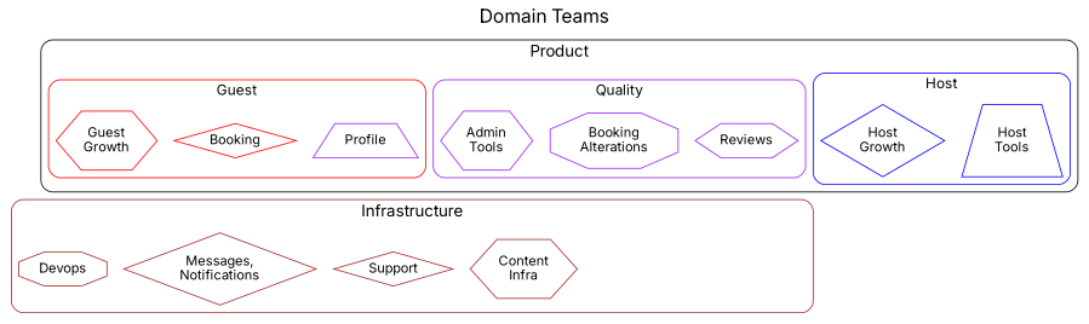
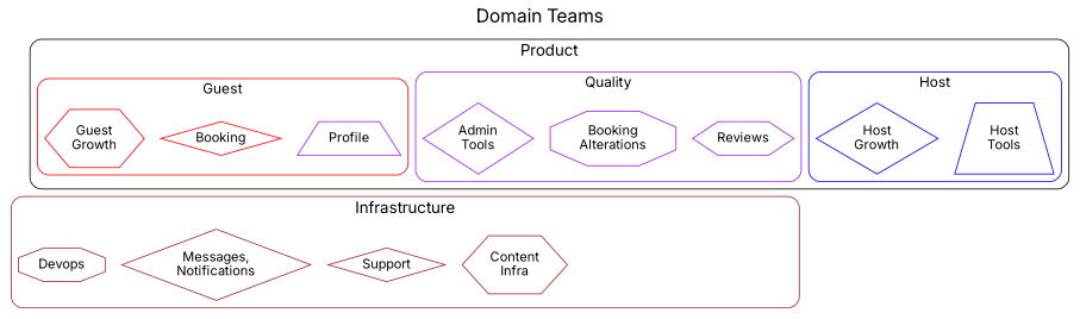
  digraph {
    compound=true
    fontname=Inter
    label=<<FONT POINT-SIZE="20">Domain Teams<BR /></FONT>>
    labelloc=t
    rankdir=TB
    style=rounded
    node [color=brown fontname=Inter shape=diamond]
    edge [fontname=Inter style=invis]
    invisible1 [style=invis shape=""]
    invisible4 [style=invis shape=""]
    n3 [label="Content\nInfra" shape=hexagon]
    n4 [label=Support]
    n5 [label="Messages,\nNotifications"]
    n6 [label=Devops shape=octagon]
    n7 [color=blue label="Host\nTools" shape=trapezium]
    n8 [color=blue label="Host\nGrowth"]
    n9 [color=purple label=Reviews shape=hexagon]
    n10 [color=purple label="Booking\nAlterations" shape=octagon]
-   n11 [color=purple label="Admin\nTools" shape=hexagon]
+   n11 [color=purple label="Admin\nTools"]
    n12 [color=purple label=Profile shape=trapezium]
    n13 [color=red label=Booking]
    n14 [color=red label="Guest\nGrowth" shape=hexagon]
    subgraph cluster_1 {
      color=brown
      label=<<FONT POINT-SIZE="17">Infrastructure</FONT>>
      n3
      n4
      n5
      n6
      subgraph sub_2 {
        color=brown
        label=<<FONT POINT-SIZE="17">Infrastructure</FONT>>
        invisible1
      }
      subgraph sub_3 {
        color=brown
        label=<<FONT POINT-SIZE="17">Infrastructure</FONT>>
        invisible4
      }
    }
    subgraph cluster_4 {
      label=<<FONT POINT-SIZE="17">Product</FONT>>
      subgraph cluster_5 {
        color=blue
        label=<<FONT POINT-SIZE="15">Host</FONT>>
        n7
        n8
      }
      subgraph cluster_6 {
        color=purple
        label=<<FONT POINT-SIZE="15">Quality</FONT>>
        n9
        n10
        n11
      }
      subgraph cluster_7 {
        color=red
        label=<<FONT POINT-SIZE="15">Guest</FONT>>
        n12
        n13
        n14
      }
    }
    subgraph sub_8 {
      invisible1
      invisible4
      n7
      n14
    }
    n7 -> invisible1
    n14 -> invisible4
  }
